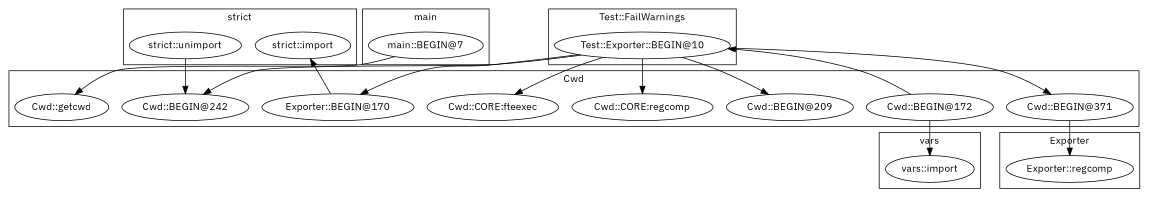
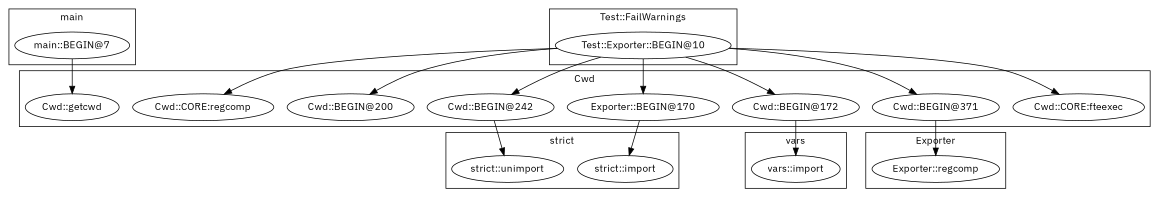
  digraph {
    fontname="IBM Plex Sans"
    node [fontname="IBM Plex Sans"]
    edge [fontname="IBM Plex Sans"]
    "strict::import"
    "strict::unimport"
    "main::BEGIN@7"
    n4 [label="Test::Exporter::BEGIN@10"]
    "Cwd::getcwd"
    n6 [label="Cwd::BEGIN@242"]
    n7 [label="Exporter::BEGIN@170"]
    "Cwd::BEGIN@172"
    n9 [label="Cwd::BEGIN@371"]
-   "Cwd::BEGIN@209"
+   "Cwd::BEGIN@209" [label="Cwd::BEGIN@200"]
    "Cwd::CORE:regcomp"
    "Cwd::CORE:fteexec"
    "vars::import"
    n14 [label="Exporter::regcomp"]
    subgraph cluster_1 {
      label="strict"
      "strict::import"
      "strict::unimport"
    }
    subgraph cluster_2 {
      label=main
      "main::BEGIN@7"
    }
    subgraph cluster_3 {
      label="Test::FailWarnings"
      n4
    }
    subgraph cluster_4 {
      label=Cwd
      "Cwd::getcwd"
      n6
      n7
      "Cwd::BEGIN@172"
      n9
      "Cwd::BEGIN@209"
      "Cwd::CORE:regcomp"
      "Cwd::CORE:fteexec"
    }
    subgraph cluster_5 {
      label=vars
      "vars::import"
    }
    subgraph cluster_6 {
      label=Exporter
      n14
    }
    "main::BEGIN@7" -> "Cwd::getcwd"
    n4 -> n6
    n4 -> n7
-   "Cwd::BEGIN@172" -> n4
+   n4 -> "Cwd::BEGIN@172"
    n4 -> n9
    n4 -> "Cwd::BEGIN@209"
    n4 -> "Cwd::CORE:regcomp"
    n4 -> "Cwd::CORE:fteexec"
-   "strict::unimport" -> n6
+   n6 -> "strict::unimport"
    n7 -> "strict::import"
    "Cwd::BEGIN@172" -> "vars::import"
    n9 -> n14
  }
